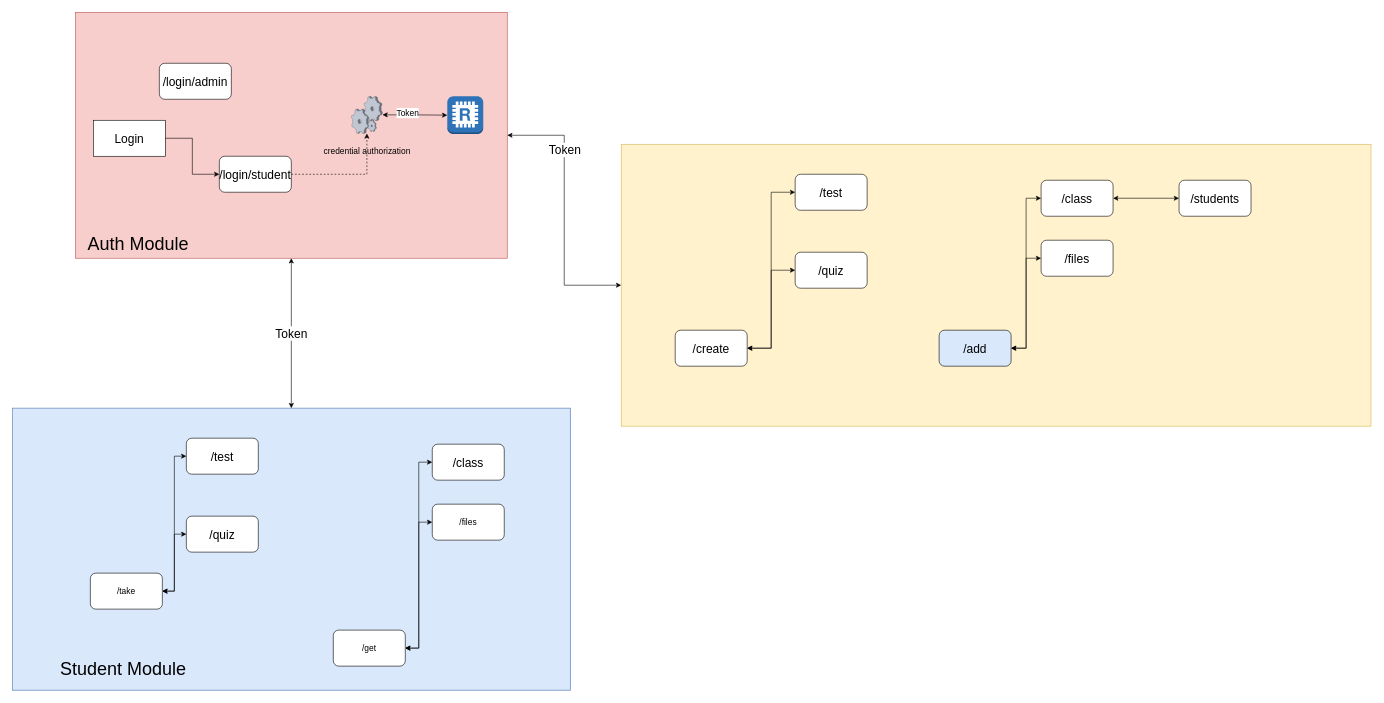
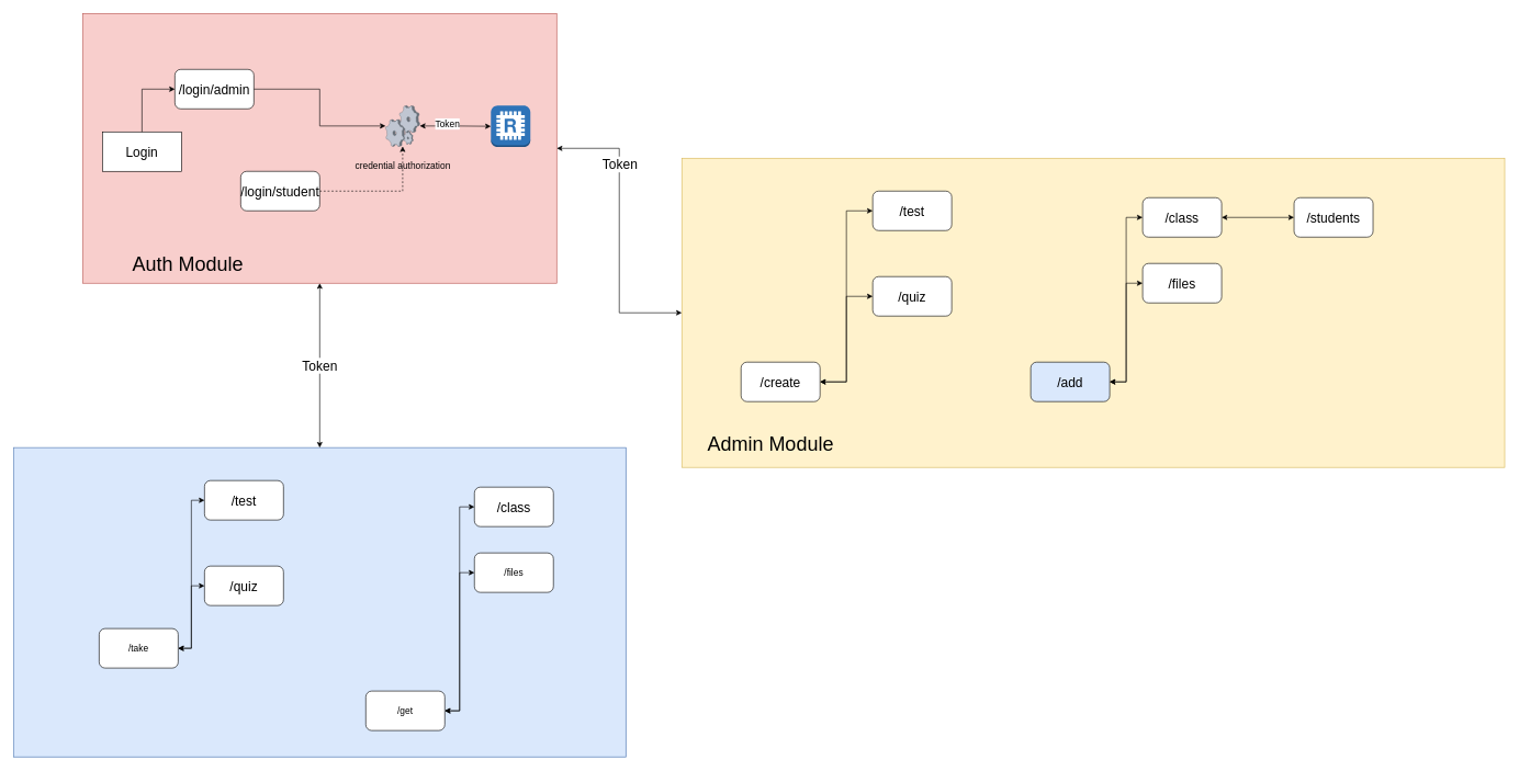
  <mxCell id="0" />
  <mxCell id="1" parent="0" />
  <mxCell id="2" value="" style="group" vertex="1" connectable="0" parent="1"><mxGeometry x="125" y="20" width="720" height="410" as="geometry" /></mxCell>
  <mxCell id="3" value="" style="rounded=0;whiteSpace=wrap;html=1;fillColor=#f8cecc;strokeColor=#b85450;" vertex="1" parent="2"><mxGeometry width="720" height="410" as="geometry" /></mxCell>
  <mxCell id="4" value="&lt;font style=&quot;font-size: 20px&quot;&gt;Login&lt;/font&gt;" style="rounded=0;whiteSpace=wrap;html=1;" vertex="1" parent="2"><mxGeometry x="30" y="180" width="120" height="60" as="geometry" /></mxCell>
  <mxCell id="5" value="&lt;font style=&quot;font-size: 20px&quot;&gt;/login/admin&lt;/font&gt;" style="rounded=1;whiteSpace=wrap;html=1;" vertex="1" parent="2"><mxGeometry x="140" y="85" width="120" height="60" as="geometry" /></mxCell>
+ <mxCell id="6" style="edgeStyle=orthogonalEdgeStyle;rounded=0;orthogonalLoop=1;jettySize=auto;html=1;entryX=0;entryY=0.5;entryDx=0;entryDy=0;fontSize=30;" edge="1" parent="2" source="4" target="5"><mxGeometry relative="1" as="geometry" /></mxCell>
  <mxCell id="7" value="&lt;font style=&quot;font-size: 20px&quot;&gt;/login/student&lt;/font&gt;" style="rounded=1;whiteSpace=wrap;html=1;" vertex="1" parent="2"><mxGeometry x="240" y="240" width="120" height="60" as="geometry" /></mxCell>
- <mxCell id="8" style="edgeStyle=orthogonalEdgeStyle;rounded=0;orthogonalLoop=1;jettySize=auto;html=1;entryX=0;entryY=0.5;entryDx=0;entryDy=0;fontSize=30;" edge="1" parent="2" source="4" target="7"><mxGeometry relative="1" as="geometry" /></mxCell>
- <mxCell id="9" value="&lt;font style=&quot;font-size: 30px&quot;&gt;Auth Module&lt;/font&gt;" style="text;html=1;strokeColor=none;fillColor=none;align=center;verticalAlign=middle;whiteSpace=wrap;rounded=0;" vertex="1" parent="2"><mxGeometry y="370" width="210" height="30" as="geometry" /></mxCell>
+ <mxCell id="9" value="&lt;font style=&quot;font-size: 30px&quot;&gt;Auth Module&lt;/font&gt;" style="text;html=1;strokeColor=none;fillColor=none;align=center;verticalAlign=middle;whiteSpace=wrap;rounded=0;" vertex="1" parent="2"><mxGeometry x="55" y="365" width="210" height="30" as="geometry" /></mxCell>
  <mxCell id="10" value="&lt;font style=&quot;font-size: 14px&quot;&gt;credential authorization&lt;/font&gt;" style="verticalLabelPosition=bottom;sketch=0;aspect=fixed;html=1;verticalAlign=top;strokeColor=none;align=center;outlineConnect=0;shape=mxgraph.citrix.process;fontSize=30;" vertex="1" parent="2"><mxGeometry x="460" y="140" width="52" height="62" as="geometry" /></mxCell>
+ <mxCell id="11" style="edgeStyle=orthogonalEdgeStyle;rounded=0;orthogonalLoop=1;jettySize=auto;html=1;fontSize=14;" edge="1" parent="2" source="5" target="10"><mxGeometry relative="1" as="geometry" /></mxCell>
  <mxCell id="12" style="edgeStyle=orthogonalEdgeStyle;rounded=0;orthogonalLoop=1;jettySize=auto;html=1;fontSize=30;dashed=1;" edge="1" parent="2" source="7" target="10"><mxGeometry relative="1" as="geometry" /></mxCell>
  <mxCell id="13" value="" style="outlineConnect=0;dashed=0;verticalLabelPosition=bottom;verticalAlign=top;align=center;html=1;shape=mxgraph.aws3.redis;fillColor=#2E73B8;gradientColor=none;fontSize=14;" vertex="1" parent="2"><mxGeometry x="620" y="140" width="60" height="63" as="geometry" /></mxCell>
  <mxCell id="14" style="edgeStyle=orthogonalEdgeStyle;rounded=0;orthogonalLoop=1;jettySize=auto;html=1;fontSize=14;startArrow=classic;startFill=1;" edge="1" parent="2" source="10" target="13"><mxGeometry relative="1" as="geometry" /></mxCell>
  <mxCell id="15" value="Token" style="edgeLabel;html=1;align=center;verticalAlign=middle;resizable=0;points=[];fontSize=14;" vertex="1" connectable="0" parent="14"><mxGeometry x="-0.244" y="4" relative="1" as="geometry"><mxPoint as="offset" /></mxGeometry></mxCell>
  <mxCell id="16" style="edgeStyle=orthogonalEdgeStyle;rounded=0;orthogonalLoop=1;jettySize=auto;html=1;fontSize=14;startArrow=classic;startFill=1;" edge="1" parent="1" source="3" target="32"><mxGeometry relative="1" as="geometry" /></mxCell>
  <mxCell id="17" value="&lt;font style=&quot;font-size: 20px&quot;&gt;Token&lt;/font&gt;" style="edgeLabel;html=1;align=center;verticalAlign=middle;resizable=0;points=[];fontSize=14;" vertex="1" connectable="0" parent="16"><mxGeometry x="-0.464" relative="1" as="geometry"><mxPoint as="offset" /></mxGeometry></mxCell>
  <mxCell id="18" value="" style="group;fillColor=#dae8fc;strokeColor=#6c8ebf;" vertex="1" connectable="0" parent="1"><mxGeometry x="20" y="680" width="930" height="470" as="geometry" /></mxCell>
  <mxCell id="19" value="" style="rounded=0;whiteSpace=wrap;html=1;fillColor=#dae8fc;strokeColor=#6c8ebf;" vertex="1" parent="18"><mxGeometry width="930" height="470" as="geometry" /></mxCell>
- <mxCell id="20" value="&lt;font style=&quot;font-size: 30px&quot;&gt;Student Module&lt;/font&gt;" style="text;html=1;strokeColor=none;fillColor=none;align=center;verticalAlign=middle;whiteSpace=wrap;rounded=0;" vertex="1" parent="18"><mxGeometry x="30" y="420" width="310" height="30" as="geometry" /></mxCell>
  <mxCell id="21" value="/take" style="rounded=1;whiteSpace=wrap;html=1;fontSize=14;" vertex="1" parent="18"><mxGeometry x="130" y="275" width="120" height="60" as="geometry" /></mxCell>
  <mxCell id="22" value="/test" style="rounded=1;whiteSpace=wrap;html=1;fontSize=20;" vertex="1" parent="18"><mxGeometry x="290" y="50" width="120" height="60" as="geometry" /></mxCell>
  <mxCell id="23" style="edgeStyle=orthogonalEdgeStyle;rounded=0;orthogonalLoop=1;jettySize=auto;html=1;entryX=0;entryY=0.5;entryDx=0;entryDy=0;fontSize=20;startArrow=classic;startFill=1;" edge="1" parent="18" source="21" target="22"><mxGeometry relative="1" as="geometry" /></mxCell>
  <mxCell id="24" value="/quiz" style="rounded=1;whiteSpace=wrap;html=1;fontSize=20;" vertex="1" parent="18"><mxGeometry x="290" y="180" width="120" height="60" as="geometry" /></mxCell>
  <mxCell id="25" style="edgeStyle=orthogonalEdgeStyle;rounded=0;orthogonalLoop=1;jettySize=auto;html=1;entryX=0;entryY=0.5;entryDx=0;entryDy=0;fontSize=20;startArrow=classic;startFill=1;" edge="1" parent="18" source="21" target="24"><mxGeometry relative="1" as="geometry" /></mxCell>
  <mxCell id="26" value="/get" style="rounded=1;whiteSpace=wrap;html=1;fontSize=14;" vertex="1" parent="18"><mxGeometry x="535" y="370" width="120" height="60" as="geometry" /></mxCell>
  <mxCell id="27" value="/class" style="rounded=1;whiteSpace=wrap;html=1;fontSize=20;" vertex="1" parent="18"><mxGeometry x="700" y="60" width="120" height="60" as="geometry" /></mxCell>
  <mxCell id="28" style="edgeStyle=orthogonalEdgeStyle;rounded=0;orthogonalLoop=1;jettySize=auto;html=1;entryX=0;entryY=0.5;entryDx=0;entryDy=0;fontSize=20;startArrow=classic;startFill=1;" edge="1" parent="18" source="26" target="27"><mxGeometry relative="1" as="geometry" /></mxCell>
  <mxCell id="29" value="/files" style="rounded=1;whiteSpace=wrap;html=1;fontSize=14;" vertex="1" parent="18"><mxGeometry x="700" y="160" width="120" height="60" as="geometry" /></mxCell>
  <mxCell id="30" style="edgeStyle=orthogonalEdgeStyle;rounded=0;orthogonalLoop=1;jettySize=auto;html=1;entryX=0;entryY=0.5;entryDx=0;entryDy=0;fontSize=20;startArrow=classic;startFill=1;" edge="1" parent="18" source="26" target="29"><mxGeometry relative="1" as="geometry" /></mxCell>
  <mxCell id="31" value="Token" style="edgeStyle=orthogonalEdgeStyle;rounded=0;orthogonalLoop=1;jettySize=auto;html=1;fontSize=20;startArrow=classic;startFill=1;" edge="1" parent="1" source="3" target="19"><mxGeometry relative="1" as="geometry" /></mxCell>
  <mxCell id="32" value="" style="rounded=0;whiteSpace=wrap;html=1;fillColor=#fff2cc;strokeColor=#d6b656;" vertex="1" parent="1"><mxGeometry x="1035" y="240" width="1250" height="470" as="geometry" /></mxCell>
+ <mxCell id="33" value="&lt;font style=&quot;font-size: 30px&quot;&gt;Admin Module&lt;/font&gt;" style="text;html=1;strokeColor=none;fillColor=none;align=center;verticalAlign=middle;whiteSpace=wrap;rounded=0;" vertex="1" parent="1"><mxGeometry x="1065" y="660" width="210" height="30" as="geometry" /></mxCell>
  <mxCell id="34" value="&lt;font style=&quot;font-size: 20px&quot;&gt;/create&lt;/font&gt;" style="rounded=1;whiteSpace=wrap;html=1;fontSize=14;" vertex="1" parent="1"><mxGeometry x="1125" y="550" width="120" height="60" as="geometry" /></mxCell>
  <mxCell id="35" value="/test" style="rounded=1;whiteSpace=wrap;html=1;fontSize=20;" vertex="1" parent="1"><mxGeometry x="1325" y="290" width="120" height="60" as="geometry" /></mxCell>
  <mxCell id="36" style="edgeStyle=orthogonalEdgeStyle;rounded=0;orthogonalLoop=1;jettySize=auto;html=1;entryX=0;entryY=0.5;entryDx=0;entryDy=0;fontSize=20;startArrow=classic;startFill=1;" edge="1" parent="1" source="34" target="35"><mxGeometry relative="1" as="geometry" /></mxCell>
  <mxCell id="37" value="/quiz" style="rounded=1;whiteSpace=wrap;html=1;fontSize=20;" vertex="1" parent="1"><mxGeometry x="1325" y="420" width="120" height="60" as="geometry" /></mxCell>
  <mxCell id="38" style="edgeStyle=orthogonalEdgeStyle;rounded=0;orthogonalLoop=1;jettySize=auto;html=1;entryX=0;entryY=0.5;entryDx=0;entryDy=0;fontSize=20;startArrow=classic;startFill=1;" edge="1" parent="1" source="34" target="37"><mxGeometry relative="1" as="geometry" /></mxCell>
  <mxCell id="39" value="&lt;font style=&quot;font-size: 20px&quot;&gt;/add&lt;/font&gt;" style="rounded=1;whiteSpace=wrap;html=1;fontSize=14;fillColor=#dae8fc;" vertex="1" parent="1"><mxGeometry x="1565" y="550" width="120" height="60" as="geometry" /></mxCell>
  <mxCell id="40" style="edgeStyle=orthogonalEdgeStyle;rounded=0;orthogonalLoop=1;jettySize=auto;html=1;entryX=0;entryY=0.5;entryDx=0;entryDy=0;fontSize=20;startArrow=classic;startFill=1;" edge="1" parent="1" source="41" target="45"><mxGeometry relative="1" as="geometry" /></mxCell>
  <mxCell id="41" value="/class" style="rounded=1;whiteSpace=wrap;html=1;fontSize=20;" vertex="1" parent="1"><mxGeometry x="1735" y="300" width="120" height="60" as="geometry" /></mxCell>
  <mxCell id="42" style="edgeStyle=orthogonalEdgeStyle;rounded=0;orthogonalLoop=1;jettySize=auto;html=1;entryX=0;entryY=0.5;entryDx=0;entryDy=0;fontSize=20;startArrow=classic;startFill=1;" edge="1" parent="1" source="39" target="41"><mxGeometry relative="1" as="geometry" /></mxCell>
  <mxCell id="43" value="&lt;font style=&quot;font-size: 20px&quot;&gt;/files&lt;/font&gt;" style="rounded=1;whiteSpace=wrap;html=1;fontSize=14;" vertex="1" parent="1"><mxGeometry x="1735" y="400" width="120" height="60" as="geometry" /></mxCell>
  <mxCell id="44" style="edgeStyle=orthogonalEdgeStyle;rounded=0;orthogonalLoop=1;jettySize=auto;html=1;entryX=0;entryY=0.5;entryDx=0;entryDy=0;fontSize=20;startArrow=classic;startFill=1;" edge="1" parent="1" source="39" target="43"><mxGeometry relative="1" as="geometry" /></mxCell>
  <mxCell id="45" value="/students" style="rounded=1;whiteSpace=wrap;html=1;fontSize=20;" vertex="1" parent="1"><mxGeometry x="1965" y="300" width="120" height="60" as="geometry" /></mxCell>
